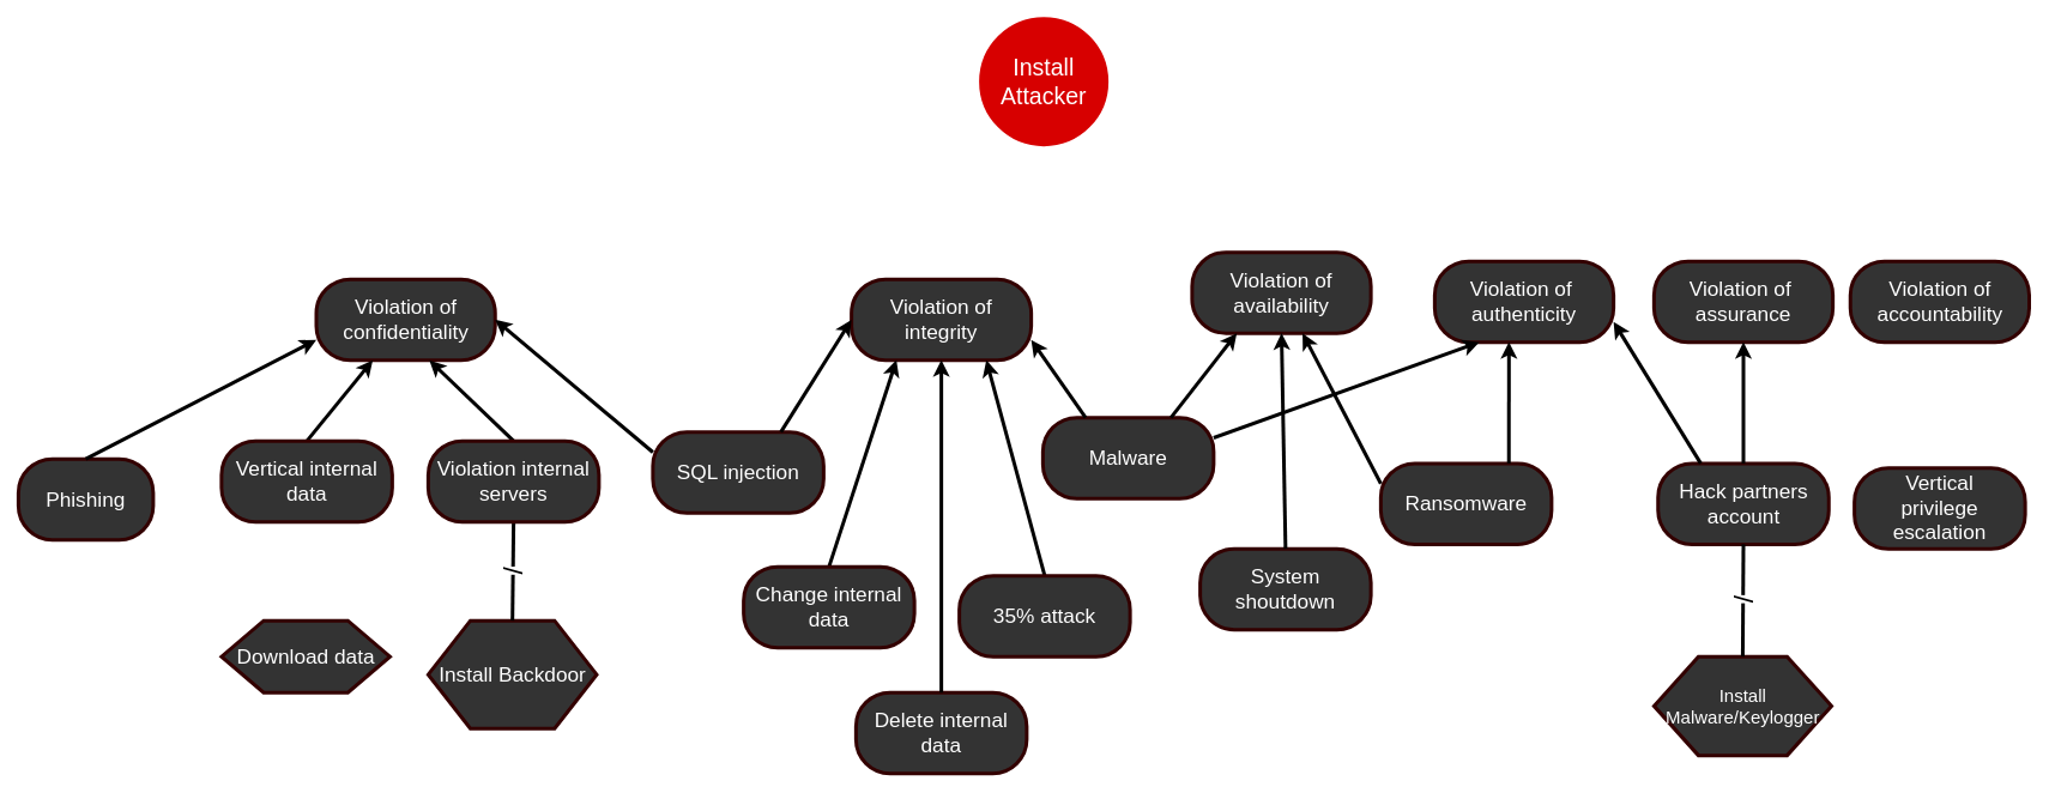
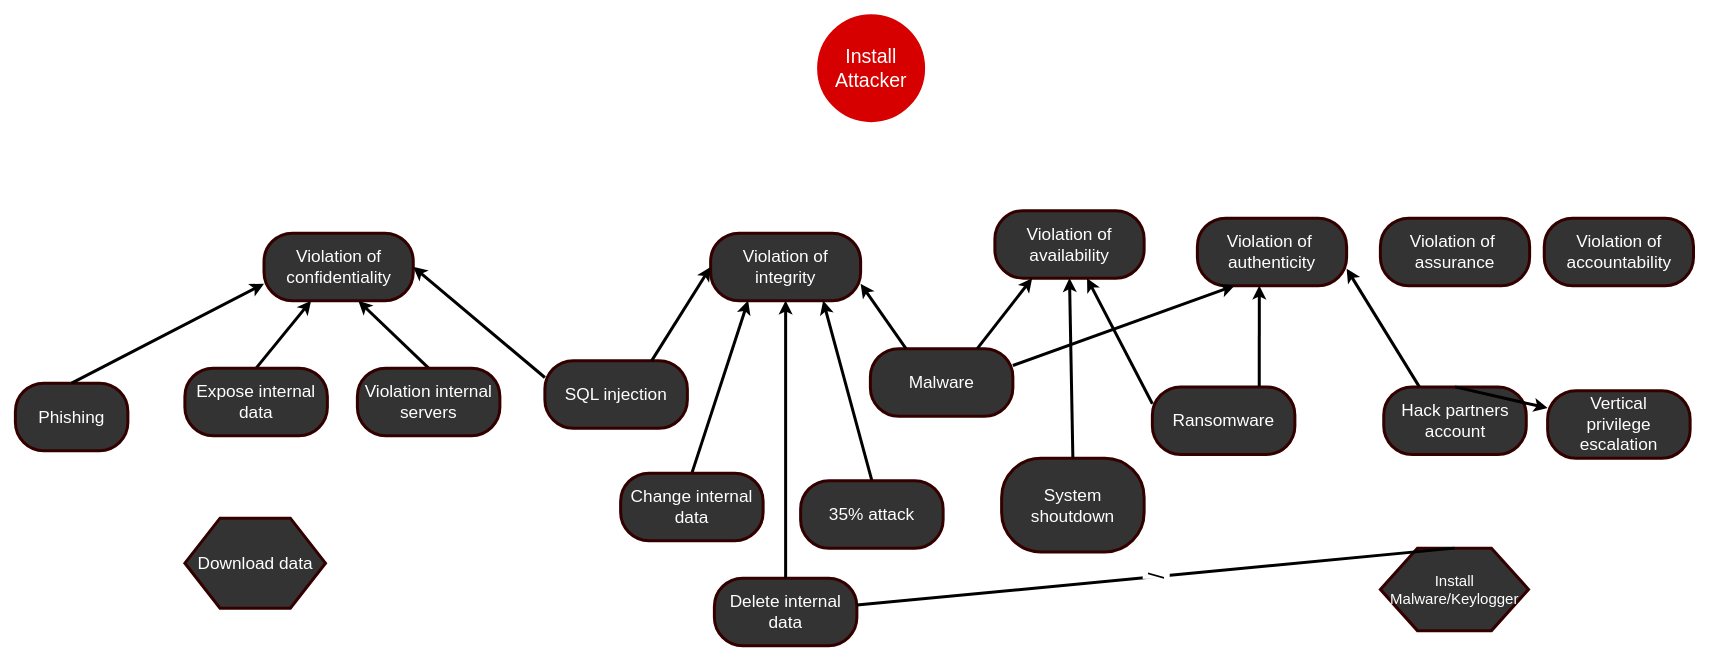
  <mxCell id="0" />
  <mxCell id="1" parent="0" />
  <mxCell id="2" value="&lt;font color=&quot;#ffffff&quot; style=&quot;font-size: 26px&quot;&gt;Install&lt;br&gt;Attacker&lt;br&gt;&lt;/font&gt;" style="ellipse;whiteSpace=wrap;html=1;aspect=fixed;strokeColor=#D70000;strokeWidth=4;fillColor=#D70000;gradientColor=none;" parent="1" vertex="1"><mxGeometry x="1091" y="20" width="140" height="140" as="geometry" /></mxCell>
  <mxCell id="3" value="&lt;font color=&quot;#ffffff&quot; style=&quot;font-size: 23px&quot;&gt;Violation of confidentiality&lt;/font&gt;&lt;span style=&quot;font-family: monospace ; font-size: 0px&quot;&gt;3CmxGraphModel%3E%3Croot%3E%3CmxCell%20id%3D%220%22%2F%3E%3CmxCell%20id%3D%221%22%20parent%3D%220%22%2F%3E%3CmxCell%20id%3D%222%22%20value%3D%22%26lt%3Bfont%20color%3D%26quot%3B%23ffffff%26quot%3B%20style%3D%26quot%3Bfont-size%3A%2023px%26quot%3B%26gt%3BViolation%20of%20availability%26lt%3B%2Ffont%26gt%3B%22%20style%3D%22rounded%3D1%3BwhiteSpace%3Dwrap%3Bhtml%3D1%3BstrokeColor%3D%23330000%3BstrokeWidth%3D4%3BfillColor%3D%23333333%3BgradientColor%3Dnone%3BarcSize%3D42%3B%22%20vertex%3D%221%22%20parent%3D%221%22%3E%3CmxGeometry%20x%3D%22530%22%20y%3D%22260%22%20width%3D%22199%22%20height%3D%2290%22%20as%3D%22geometry%22%2F%3E%3C%2FmxCell%3E%3C%2Froot%3E%3C%2FmxGraphModel%3E&lt;/span&gt;" style="rounded=1;whiteSpace=wrap;html=1;strokeColor=#330000;strokeWidth=4;fillColor=#333333;gradientColor=none;arcSize=42;" parent="1" vertex="1"><mxGeometry x="351.5" y="310" width="199" height="90" as="geometry" /></mxCell>
  <mxCell id="4" value="&lt;font color=&quot;#ffffff&quot; style=&quot;font-size: 23px&quot;&gt;Violation of integrity&lt;/font&gt;&lt;span style=&quot;font-family: monospace ; font-size: 0px&quot;&gt;%3CmxGraphModel%3E%3Croot%3E%3CmxCell%20id%3D%220%22%2F%3E%3CmxCell%20id%3D%221%22%20parent%3D%220%22%2F%3E%3CmxCell%20id%3D%222%22%20value%3D%22%26lt%3Bfont%20color%3D%26quot%3B%23ffffff%26quot%3B%20style%3D%26quot%3Bfont-size%3A%2023px%26quot%3B%26gt%3BViolation%20of%20availability%26lt%3B%2Ffont%26gt%3B%22%20style%3D%22rounded%3D1%3BwhiteSpace%3Dwrap%3Bhtml%3D1%3BstrokeColor%3D%23330000%3BstrokeWidth%3D4%3BfillColor%3D%23333333%3BgradientColor%3Dnone%3BarcSize%3D42%3B%22%20vertex%3D%221%22%20parent%3D%221%22%3E%3CmxGeometry%20x%3D%22530%22%20y%3D%22260%22%20width%3D%22199%22%20height%3D%2290%22%20as%3D%22geometry%22%2F%3E%3C%2FmxCell%3E%3C%2Froot%3E%3C%2FmxGraphModel%3E&lt;/span&gt;" style="rounded=1;whiteSpace=wrap;html=1;strokeColor=#330000;strokeWidth=4;fillColor=#333333;gradientColor=none;arcSize=42;" parent="1" vertex="1"><mxGeometry x="947" y="310" width="200" height="90" as="geometry" /></mxCell>
  <mxCell id="5" value="&lt;font color=&quot;#ffffff&quot; style=&quot;font-size: 23px&quot;&gt;Violation of accountability&lt;/font&gt;" style="rounded=1;whiteSpace=wrap;html=1;strokeColor=#330000;strokeWidth=4;fillColor=#333333;gradientColor=none;arcSize=42;" parent="1" vertex="1"><mxGeometry x="2058.5" y="290" width="199" height="90" as="geometry" /></mxCell>
  <mxCell id="6" value="&lt;font color=&quot;#ffffff&quot;&gt;&lt;span style=&quot;font-size: 23px&quot;&gt;Hack partners account&lt;/span&gt;&lt;/font&gt;" style="rounded=1;whiteSpace=wrap;html=1;strokeColor=#330000;strokeWidth=4;fillColor=#333333;gradientColor=none;arcSize=42;" parent="1" vertex="1"><mxGeometry x="1844.5" y="515" width="190" height="90" as="geometry" /></mxCell>
  <mxCell id="7" value="" style="endArrow=classic;html=1;strokeColor=#000000;strokeWidth=4;fontColor=#FFD966;entryX=0.25;entryY=1;entryDx=0;entryDy=0;exitX=0.5;exitY=0;exitDx=0;exitDy=0;" parent="1" source="36" target="4" edge="1"><mxGeometry width="50" height="50" relative="1" as="geometry"><mxPoint x="502" y="555" as="sourcePoint" /><mxPoint x="566.75" y="445" as="targetPoint" /></mxGeometry></mxCell>
  <mxCell id="8" value="" style="endArrow=classic;html=1;strokeColor=#000000;strokeWidth=4;fontColor=#FFD966;exitX=0.5;exitY=0;exitDx=0;exitDy=0;" parent="1" source="33" target="3" edge="1"><mxGeometry width="50" height="50" relative="1" as="geometry"><mxPoint x="951" y="520" as="sourcePoint" /><mxPoint x="956" y="420" as="targetPoint" /></mxGeometry></mxCell>
  <mxCell id="9" value="" style="endArrow=classic;html=1;strokeColor=#000000;strokeWidth=4;fontColor=#FFD966;exitX=0.5;exitY=0;exitDx=0;exitDy=0;entryX=0.632;entryY=1.002;entryDx=0;entryDy=0;entryPerimeter=0;" parent="1" source="37" target="3" edge="1"><mxGeometry width="50" height="50" relative="1" as="geometry"><mxPoint x="351" y="500" as="sourcePoint" /><mxPoint x="424.333" y="410" as="targetPoint" /></mxGeometry></mxCell>
  <mxCell id="10" value="&lt;font color=&quot;#ffffff&quot;&gt;&lt;span style=&quot;font-size: 23px&quot;&gt;Delete internal data&lt;/span&gt;&lt;/font&gt;" style="rounded=1;whiteSpace=wrap;html=1;strokeColor=#330000;strokeWidth=4;fillColor=#333333;gradientColor=none;arcSize=42;" parent="1" vertex="1"><mxGeometry x="952" y="770" width="190" height="90" as="geometry" /></mxCell>
  <mxCell id="11" value="" style="endArrow=classic;html=1;strokeColor=#000000;strokeWidth=4;fontColor=#FFD966;exitX=0.5;exitY=0;exitDx=0;exitDy=0;entryX=0.5;entryY=1;entryDx=0;entryDy=0;" parent="1" source="10" target="4" edge="1"><mxGeometry width="50" height="50" relative="1" as="geometry"><mxPoint x="862" y="545" as="sourcePoint" /><mxPoint x="992" y="445" as="targetPoint" /></mxGeometry></mxCell>
- <mxCell id="12" value="&lt;font style=&quot;font-size: 23px&quot;&gt;Install Backdoor&lt;/font&gt;" style="shape=hexagon;perimeter=hexagonPerimeter2;whiteSpace=wrap;html=1;fillColor=#333333;fontColor=#FFFFFF;rounded=0;strokeWidth=4;strokeColor=#330000;" parent="1" vertex="1"><mxGeometry x="476" y="690" width="187.5" height="120" as="geometry" /></mxCell>
- <mxCell id="13" value="/" style="endArrow=none;html=1;fontColor=#000000;exitX=0.5;exitY=0;exitDx=0;exitDy=0;entryX=0.5;entryY=1;entryDx=0;entryDy=0;strokeWidth=4;horizontal=0;fontSize=30;" parent="1" source="12" target="37" edge="1"><mxGeometry width="50" height="50" relative="1" as="geometry"><mxPoint x="349.75" y="700" as="sourcePoint" /><mxPoint x="351" y="590" as="targetPoint" /></mxGeometry></mxCell>
  <mxCell id="14" value="&lt;font style=&quot;font-size: 20px&quot;&gt;Install Malware/Keylogger&lt;/font&gt;" style="shape=hexagon;perimeter=hexagonPerimeter2;whiteSpace=wrap;html=1;fillColor=#333333;fontColor=#FFFFFF;rounded=0;strokeWidth=4;strokeColor=#330000;horizontal=1;verticalAlign=middle;labelPosition=center;verticalLabelPosition=middle;align=center;" parent="1" vertex="1"><mxGeometry x="1840" y="730" width="197.5" height="110" as="geometry" /></mxCell>
- <mxCell id="15" value="/" style="endArrow=none;html=1;fontColor=#000000;exitX=0.5;exitY=0;exitDx=0;exitDy=0;strokeWidth=4;horizontal=0;fontSize=30;entryX=0.5;entryY=1;entryDx=0;entryDy=0;" parent="1" source="14" target="6" edge="1"><mxGeometry width="50" height="50" relative="1" as="geometry"><mxPoint x="1046.25" y="660" as="sourcePoint" /><mxPoint x="1047.5" y="550" as="targetPoint" /></mxGeometry></mxCell>
+ <mxCell id="15" value="/" style="endArrow=none;html=1;fontColor=#000000;exitX=0.5;exitY=0;exitDx=0;exitDy=0;strokeWidth=4;horizontal=0;fontSize=30;" parent="1" source="14" target="10" edge="1"><mxGeometry width="50" height="50" relative="1" as="geometry"><mxPoint x="1046.25" y="660" as="sourcePoint" /><mxPoint x="1047.5" y="550" as="targetPoint" /></mxGeometry></mxCell>
  <mxCell id="16" value="&lt;font color=&quot;#ffffff&quot; style=&quot;font-size: 23px&quot;&gt;Violation of availability&lt;/font&gt;&lt;span style=&quot;font-family: monospace ; font-size: 0px&quot;&gt;3CmxGraphModel%3E%3Croot%3E%3CmxCell%20id%3D%220%22%2F%3E%3CmxCell%20id%3D%221%22%20parent%3D%220%22%2F%3E%3CmxCell%20id%3D%222%22%20value%3D%22%26lt%3Bfont%20color%3D%26quot%3B%23ffffff%26quot%3B%20style%3D%26quot%3Bfont-size%3A%2023px%26quot%3B%26gt%3BViolation%20of%20availability%26lt%3B%2Ffont%26gt%3B%22%20style%3D%22rounded%3D1%3BwhiteSpace%3Dwrap%3Bhtml%3D1%3BstrokeColor%3D%23330000%3BstrokeWidth%3D4%3BfillColor%3D%23333333%3BgradientColor%3Dnone%3BarcSize%3D42%3B%22%20vertex%3D%221%22%20parent%3D%221%22%3E%3CmxGeometry%20x%3D%22530%22%20y%3D%22260%22%20width%3D%22199%22%20height%3D%2290%22%20as%3D%22geometry%22%2F%3E%3C%2FmxCell%3E%3C%2Froot%3E%3C%2FmxGraphModel%3E&lt;/span&gt;" style="rounded=1;whiteSpace=wrap;html=1;strokeColor=#330000;strokeWidth=4;fillColor=#333333;gradientColor=none;arcSize=42;" parent="1" vertex="1"><mxGeometry x="1326" y="280" width="199" height="90" as="geometry" /></mxCell>
  <mxCell id="17" value="&lt;font color=&quot;#ffffff&quot; style=&quot;font-size: 23px&quot;&gt;Violation of&amp;nbsp; authenticity&lt;/font&gt;&lt;span style=&quot;font-family: monospace ; font-size: 0px&quot;&gt;%3E%3Croot%3E%3CmxCell%20id%3D%220%22%2F%3E%3CmxCell%20id%3D%221%22%20parent%3D%220%22%2F%3E%3CmxCell%20id%3D%222%22%20value%3D%22%26lt%3Bfont%20color%3D%26quot%3B%23ffffff%26quot%3B%20style%3D%26quot%3Bfont-size%3A%2023px%26quot%3B%26gt%3BViolation%20of%20availability%26lt%3B%2Ffont%26gt%3B%22%20style%3D%22rounded%3D1%3BwhiteSpace%3Dwrap%3Bhtml%3D1%3BstrokeColor%3D%23330000%3BstrokeWidth%3D4%3BfillColor%3D%23333333%3BgradientColor%3Dnone%3BarcSize%3D42%3B%22%20vertex%3D%221%22%20parent%3D%221%22%3E%3CmxGeometry%20x%3D%22530%22%20y%3D%22260%22%20width%3D%22199%22%20height%3D%2290%22%20as%3D%22geometry%22%2F%3E%3C%2FmxCell%3E%3C%2Froot%3E%3C%2FmxGraphModel%3E&lt;/span&gt;" style="rounded=1;whiteSpace=wrap;html=1;strokeColor=#330000;strokeWidth=4;fillColor=#333333;gradientColor=none;arcSize=42;" parent="1" vertex="1"><mxGeometry x="1596" y="290" width="199" height="90" as="geometry" /></mxCell>
  <mxCell id="18" value="&lt;font color=&quot;#ffffff&quot; style=&quot;font-size: 23px&quot;&gt;Violation of&amp;nbsp; assurance&lt;/font&gt;" style="rounded=1;whiteSpace=wrap;html=1;strokeColor=#330000;strokeWidth=4;fillColor=#333333;gradientColor=none;arcSize=42;" parent="1" vertex="1"><mxGeometry x="1840" y="290" width="199" height="90" as="geometry" /></mxCell>
- <mxCell id="19" value="" style="endArrow=classic;html=1;strokeColor=#000000;strokeWidth=4;fontColor=#FFD966;exitX=0.5;exitY=0;exitDx=0;exitDy=0;entryX=0.5;entryY=1;entryDx=0;entryDy=0;" parent="1" source="6" target="18" edge="1"><mxGeometry width="50" height="50" relative="1" as="geometry"><mxPoint x="2147.5" y="460" as="sourcePoint" /><mxPoint x="2039.412" y="369.82" as="targetPoint" /></mxGeometry></mxCell>
+ <mxCell id="19" value="" style="endArrow=classic;html=1;strokeColor=#000000;strokeWidth=4;fontColor=#FFD966;exitX=0.5;exitY=0;exitDx=0;exitDy=0;" parent="1" source="6" target="32" edge="1"><mxGeometry width="50" height="50" relative="1" as="geometry"><mxPoint x="2147.5" y="460" as="sourcePoint" /><mxPoint x="2039.412" y="369.82" as="targetPoint" /></mxGeometry></mxCell>
  <mxCell id="20" value="" style="endArrow=classic;html=1;strokeColor=#000000;strokeWidth=4;fontColor=#FFD966;exitX=0.25;exitY=0;exitDx=0;exitDy=0;entryX=1;entryY=0.75;entryDx=0;entryDy=0;" parent="1" source="6" target="17" edge="1"><mxGeometry width="50" height="50" relative="1" as="geometry"><mxPoint x="2256.5" y="460" as="sourcePoint" /><mxPoint x="2383.5" y="370" as="targetPoint" /></mxGeometry></mxCell>
- <mxCell id="21" value="&lt;font color=&quot;#ffffff&quot;&gt;&lt;span style=&quot;font-size: 23px&quot;&gt;System shoutdown&lt;/span&gt;&lt;/font&gt;" style="rounded=1;whiteSpace=wrap;html=1;strokeColor=#330000;strokeWidth=4;fillColor=#333333;gradientColor=none;arcSize=42;" parent="1" vertex="1"><mxGeometry x="1335" y="610" width="190" height="90" as="geometry" /></mxCell>
+ <mxCell id="21" value="&lt;font color=&quot;#ffffff&quot;&gt;&lt;span style=&quot;font-size: 23px&quot;&gt;System shoutdown&lt;/span&gt;&lt;/font&gt;" style="rounded=1;whiteSpace=wrap;html=1;strokeColor=#330000;strokeWidth=4;fillColor=#333333;gradientColor=none;arcSize=42;" parent="1" vertex="1"><mxGeometry x="1335" y="610" width="190" height="125" as="geometry" /></mxCell>
  <mxCell id="22" value="" style="endArrow=classic;html=1;strokeColor=#000000;strokeWidth=4;fontColor=#FFD966;exitX=0.5;exitY=0;exitDx=0;exitDy=0;entryX=0.5;entryY=1;entryDx=0;entryDy=0;" parent="1" source="21" target="16" edge="1"><mxGeometry width="50" height="50" relative="1" as="geometry"><mxPoint x="1902" y="470" as="sourcePoint" /><mxPoint x="1975.333" y="380" as="targetPoint" /></mxGeometry></mxCell>
  <mxCell id="23" value="" style="endArrow=classic;html=1;strokeColor=#000000;strokeWidth=4;fontColor=#FFD966;exitX=0.5;exitY=0;exitDx=0;exitDy=0;entryX=0.75;entryY=1;entryDx=0;entryDy=0;" parent="1" source="38" target="4" edge="1"><mxGeometry width="50" height="50" relative="1" as="geometry"><mxPoint x="1064.59" y="545.18" as="sourcePoint" /><mxPoint x="999.6" y="456.08" as="targetPoint" /></mxGeometry></mxCell>
  <mxCell id="24" value="&lt;font color=&quot;#ffffff&quot;&gt;&lt;span style=&quot;font-size: 23px&quot;&gt;Malware&lt;br&gt;&lt;/span&gt;&lt;/font&gt;" style="rounded=1;whiteSpace=wrap;html=1;strokeColor=#330000;strokeWidth=4;fillColor=#333333;gradientColor=none;arcSize=42;" parent="1" vertex="1"><mxGeometry x="1160" y="464" width="190" height="90" as="geometry" /></mxCell>
  <mxCell id="25" value="&lt;span style=&quot;color: rgb(255 , 255 , 255) ; font-size: 23px&quot;&gt;Ransomware&lt;/span&gt;&lt;font color=&quot;#ffffff&quot;&gt;&lt;span style=&quot;font-size: 23px&quot;&gt;&lt;br&gt;&lt;/span&gt;&lt;/font&gt;" style="rounded=1;whiteSpace=wrap;html=1;strokeColor=#330000;strokeWidth=4;fillColor=#333333;gradientColor=none;arcSize=42;" parent="1" vertex="1"><mxGeometry x="1536" y="515" width="190" height="90" as="geometry" /></mxCell>
  <mxCell id="26" value="&lt;span style=&quot;color: rgb(255 , 255 , 255) ; font-size: 23px&quot;&gt;Phishing&lt;/span&gt;&lt;font color=&quot;#ffffff&quot;&gt;&lt;span style=&quot;font-size: 23px&quot;&gt;&lt;br&gt;&lt;/span&gt;&lt;/font&gt;" style="rounded=1;whiteSpace=wrap;html=1;strokeColor=#330000;strokeWidth=4;fillColor=#333333;gradientColor=none;arcSize=42;" parent="1" vertex="1"><mxGeometry x="20" y="510" width="150" height="90" as="geometry" /></mxCell>
  <mxCell id="27" value="" style="endArrow=classic;html=1;strokeColor=#000000;strokeWidth=4;fontColor=#FFD966;entryX=0.25;entryY=1;entryDx=0;entryDy=0;exitX=0.75;exitY=0;exitDx=0;exitDy=0;" parent="1" source="24" target="16" edge="1"><mxGeometry width="50" height="50" relative="1" as="geometry"><mxPoint x="1331" y="505" as="sourcePoint" /><mxPoint x="1451" y="507.5" as="targetPoint" /></mxGeometry></mxCell>
  <mxCell id="28" value="" style="endArrow=classic;html=1;strokeColor=#000000;strokeWidth=4;fontColor=#FFD966;entryX=1;entryY=0.75;entryDx=0;entryDy=0;exitX=0.25;exitY=0;exitDx=0;exitDy=0;" parent="1" source="24" target="4" edge="1"><mxGeometry width="50" height="50" relative="1" as="geometry"><mxPoint x="1244.5" y="515" as="sourcePoint" /><mxPoint x="1457" y="370" as="targetPoint" /></mxGeometry></mxCell>
  <mxCell id="29" value="" style="endArrow=classic;html=1;strokeColor=#000000;strokeWidth=4;fontColor=#FFD966;entryX=0.25;entryY=1;entryDx=0;entryDy=0;exitX=1;exitY=0.25;exitDx=0;exitDy=0;" parent="1" source="24" target="17" edge="1"><mxGeometry width="50" height="50" relative="1" as="geometry"><mxPoint x="1108.5" y="920" as="sourcePoint" /><mxPoint x="1312" y="370" as="targetPoint" /></mxGeometry></mxCell>
  <mxCell id="30" value="" style="endArrow=classic;html=1;strokeColor=#000000;strokeWidth=4;fontColor=#FFD966;exitX=0;exitY=0.25;exitDx=0;exitDy=0;" parent="1" source="25" target="16" edge="1"><mxGeometry width="50" height="50" relative="1" as="geometry"><mxPoint x="974.05" y="916.03" as="sourcePoint" /><mxPoint x="424.25" y="370" as="targetPoint" /></mxGeometry></mxCell>
  <mxCell id="31" value="" style="endArrow=classic;html=1;strokeColor=#000000;strokeWidth=4;fontColor=#FFD966;exitX=0.75;exitY=0;exitDx=0;exitDy=0;entryX=0.415;entryY=1;entryDx=0;entryDy=0;entryPerimeter=0;" parent="1" source="25" target="17" edge="1"><mxGeometry width="50" height="50" relative="1" as="geometry"><mxPoint x="1396" y="952.5" as="sourcePoint" /><mxPoint x="474" y="325" as="targetPoint" /></mxGeometry></mxCell>
  <mxCell id="32" value="&lt;span style=&quot;font-size: 23px&quot;&gt;&lt;font color=&quot;#ffffff&quot;&gt;Vertical&lt;br&gt;privilege escalation&lt;/font&gt;&lt;/span&gt;" style="rounded=1;whiteSpace=wrap;html=1;strokeColor=#330000;strokeWidth=4;fillColor=#333333;gradientColor=none;arcSize=42;" parent="1" vertex="1"><mxGeometry x="2063" y="520" width="190" height="90" as="geometry" /></mxCell>
- <mxCell id="33" value="&lt;font color=&quot;#ffffff&quot;&gt;&lt;span style=&quot;font-size: 23px&quot;&gt;Vertical internal data&lt;/span&gt;&lt;/font&gt;" style="rounded=1;whiteSpace=wrap;html=1;strokeColor=#330000;strokeWidth=4;fillColor=#333333;gradientColor=none;arcSize=42;" parent="1" vertex="1"><mxGeometry x="246" y="490" width="190" height="90" as="geometry" /></mxCell>
- <mxCell id="34" value="&lt;font style=&quot;font-size: 23px&quot;&gt;Download data&lt;/font&gt;" style="shape=hexagon;perimeter=hexagonPerimeter2;whiteSpace=wrap;html=1;fillColor=#333333;fontColor=#FFFFFF;rounded=0;strokeWidth=4;strokeColor=#330000;" parent="1" vertex="1"><mxGeometry x="246" y="690" width="187.5" height="80" as="geometry" /></mxCell>
+ <mxCell id="33" value="&lt;font color=&quot;#ffffff&quot;&gt;&lt;span style=&quot;font-size: 23px&quot;&gt;Expose internal data&lt;/span&gt;&lt;/font&gt;" style="rounded=1;whiteSpace=wrap;html=1;strokeColor=#330000;strokeWidth=4;fillColor=#333333;gradientColor=none;arcSize=42;" parent="1" vertex="1"><mxGeometry x="246" y="490" width="190" height="90" as="geometry" /></mxCell>
+ <mxCell id="34" value="&lt;font style=&quot;font-size: 23px&quot;&gt;Download data&lt;/font&gt;" style="shape=hexagon;perimeter=hexagonPerimeter2;whiteSpace=wrap;html=1;fillColor=#333333;fontColor=#FFFFFF;rounded=0;strokeWidth=4;strokeColor=#330000;" parent="1" vertex="1"><mxGeometry x="246" y="690" width="187.5" height="120" as="geometry" /></mxCell>
  <mxCell id="35" value="" style="endArrow=classic;html=1;strokeColor=#000000;strokeWidth=4;fontColor=#FFD966;entryX=0;entryY=0.75;entryDx=0;entryDy=0;exitX=0.5;exitY=0;exitDx=0;exitDy=0;" parent="1" source="26" target="3" edge="1"><mxGeometry width="50" height="50" relative="1" as="geometry"><mxPoint x="1976" y="720" as="sourcePoint" /><mxPoint x="2164" y="400" as="targetPoint" /></mxGeometry></mxCell>
  <mxCell id="36" value="&lt;font color=&quot;#ffffff&quot;&gt;&lt;span style=&quot;font-size: 23px&quot;&gt;Change internal data&lt;/span&gt;&lt;/font&gt;" style="rounded=1;whiteSpace=wrap;html=1;strokeColor=#330000;strokeWidth=4;fillColor=#333333;gradientColor=none;arcSize=42;" parent="1" vertex="1"><mxGeometry x="827" y="630" width="190" height="90" as="geometry" /></mxCell>
  <mxCell id="37" value="&lt;font color=&quot;#ffffff&quot;&gt;&lt;span style=&quot;font-size: 23px&quot;&gt;Violation internal servers&lt;/span&gt;&lt;/font&gt;" style="rounded=1;whiteSpace=wrap;html=1;strokeColor=#330000;strokeWidth=4;fillColor=#333333;gradientColor=none;arcSize=42;" parent="1" vertex="1"><mxGeometry x="476" y="490" width="190" height="90" as="geometry" /></mxCell>
  <mxCell id="38" value="&lt;font color=&quot;#ffffff&quot;&gt;&lt;span style=&quot;font-size: 23px&quot;&gt;35% attack&lt;/span&gt;&lt;/font&gt;" style="rounded=1;whiteSpace=wrap;html=1;strokeColor=#330000;strokeWidth=4;fillColor=#333333;gradientColor=none;arcSize=42;" parent="1" vertex="1"><mxGeometry x="1067" y="640" width="190" height="90" as="geometry" /></mxCell>
  <mxCell id="39" value="&lt;font color=&quot;#ffffff&quot;&gt;&lt;span style=&quot;font-size: 23px&quot;&gt;SQL injection&lt;br&gt;&lt;/span&gt;&lt;/font&gt;" style="rounded=1;whiteSpace=wrap;html=1;strokeColor=#330000;strokeWidth=4;fillColor=#333333;gradientColor=none;arcSize=42;" parent="1" vertex="1"><mxGeometry x="726" y="480" width="190" height="90" as="geometry" /></mxCell>
  <mxCell id="40" value="" style="endArrow=classic;html=1;strokeColor=#000000;strokeWidth=4;fontColor=#FFD966;exitX=0.75;exitY=0;exitDx=0;exitDy=0;entryX=0;entryY=0.5;entryDx=0;entryDy=0;" parent="1" source="39" target="4" edge="1"><mxGeometry width="50" height="50" relative="1" as="geometry"><mxPoint x="857" y="502.5" as="sourcePoint" /><mxPoint x="777" y="270" as="targetPoint" /></mxGeometry></mxCell>
  <mxCell id="41" value="" style="endArrow=classic;html=1;strokeColor=#000000;strokeWidth=4;fontColor=#FFD966;entryX=1;entryY=0.5;entryDx=0;entryDy=0;exitX=0;exitY=0.25;exitDx=0;exitDy=0;" parent="1" source="39" target="3" edge="1"><mxGeometry width="50" height="50" relative="1" as="geometry"><mxPoint x="906" y="1045" as="sourcePoint" /><mxPoint x="1526" y="940" as="targetPoint" /></mxGeometry></mxCell>
